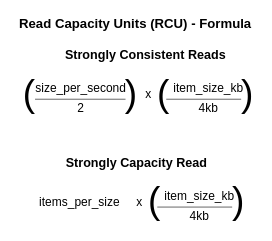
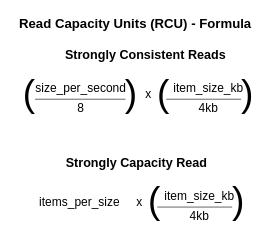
  <mxCell id="0" />
  <mxCell id="1" parent="0" />
  <mxCell id="2" value="Read Capacity Units (RCU) - Formula" style="text;html=1;align=center;verticalAlign=middle;resizable=0;points=[];autosize=1;strokeColor=none;fillColor=none;fontSize=22;fontStyle=1" parent="1" vertex="1"><mxGeometry x="20" y="20" width="410" height="40" as="geometry" /></mxCell>
  <mxCell id="3" value="items_per_size" style="text;html=1;align=center;verticalAlign=middle;resizable=0;points=[];autosize=1;strokeColor=none;fillColor=none;fontSize=20;" parent="1" vertex="1"><mxGeometry x="37" y="315" width="190" height="40" as="geometry" /></mxCell>
  <mxCell id="4" value="x" style="text;html=1;align=center;verticalAlign=middle;resizable=0;points=[];autosize=1;strokeColor=none;fillColor=none;fontSize=20;" parent="1" vertex="1"><mxGeometry x="217" y="315" width="30" height="40" as="geometry" /></mxCell>
  <mxCell id="5" value="item_size_kb" style="text;html=1;align=center;verticalAlign=middle;resizable=0;points=[];autosize=1;strokeColor=none;fillColor=none;fontSize=20;" parent="1" vertex="1"><mxGeometry x="262" y="305" width="140" height="40" as="geometry" /></mxCell>
  <mxCell id="6" value="4kb" style="text;html=1;align=center;verticalAlign=middle;resizable=0;points=[];autosize=1;strokeColor=none;fillColor=none;fontSize=20;" parent="1" vertex="1"><mxGeometry x="302" y="339" width="60" height="40" as="geometry" /></mxCell>
  <mxCell id="7" value="" style="endArrow=none;html=1;rounded=0;" parent="1" edge="1"><mxGeometry width="50" height="50" relative="1" as="geometry"><mxPoint x="262" y="345" as="sourcePoint" /><mxPoint x="387" y="345" as="targetPoint" /></mxGeometry></mxCell>
  <mxCell id="8" value="(" style="text;html=1;align=center;verticalAlign=middle;resizable=0;points=[];autosize=1;strokeColor=none;fillColor=none;fontSize=62;fontStyle=0" parent="1" vertex="1"><mxGeometry x="237" y="290" width="40" height="90" as="geometry" /></mxCell>
  <mxCell id="9" value=")" style="text;html=1;align=center;verticalAlign=middle;resizable=0;points=[];autosize=1;strokeColor=none;fillColor=none;fontSize=62;fontStyle=0" parent="1" vertex="1"><mxGeometry x="377" y="290" width="40" height="90" as="geometry" /></mxCell>
  <mxCell id="10" value="Strongly Capacity Read" style="text;html=1;align=center;verticalAlign=middle;resizable=0;points=[];autosize=1;strokeColor=none;fillColor=none;fontSize=21;fontStyle=1" vertex="1" parent="1"><mxGeometry x="87" y="250" width="280" height="40" as="geometry" /></mxCell>
  <mxCell id="11" value="x" style="text;html=1;align=center;verticalAlign=middle;resizable=0;points=[];autosize=1;strokeColor=none;fillColor=none;fontSize=20;" vertex="1" parent="1"><mxGeometry x="232" y="135" width="30" height="40" as="geometry" /></mxCell>
  <mxCell id="12" value="item_size_kb" style="text;html=1;align=center;verticalAlign=middle;resizable=0;points=[];autosize=1;strokeColor=none;fillColor=none;fontSize=20;" vertex="1" parent="1"><mxGeometry x="277" y="125" width="140" height="40" as="geometry" /></mxCell>
  <mxCell id="13" value="4kb" style="text;html=1;align=center;verticalAlign=middle;resizable=0;points=[];autosize=1;strokeColor=none;fillColor=none;fontSize=20;" vertex="1" parent="1"><mxGeometry x="317" y="159" width="60" height="40" as="geometry" /></mxCell>
  <mxCell id="14" value="" style="endArrow=none;html=1;rounded=0;" edge="1" parent="1"><mxGeometry width="50" height="50" relative="1" as="geometry"><mxPoint x="277" y="165" as="sourcePoint" /><mxPoint x="402" y="165" as="targetPoint" /></mxGeometry></mxCell>
  <mxCell id="15" value="(" style="text;html=1;align=center;verticalAlign=middle;resizable=0;points=[];autosize=1;strokeColor=none;fillColor=none;fontSize=62;fontStyle=0" vertex="1" parent="1"><mxGeometry x="252" y="110" width="40" height="90" as="geometry" /></mxCell>
  <mxCell id="16" value=")" style="text;html=1;align=center;verticalAlign=middle;resizable=0;points=[];autosize=1;strokeColor=none;fillColor=none;fontSize=62;fontStyle=0" vertex="1" parent="1"><mxGeometry x="392" y="110" width="40" height="90" as="geometry" /></mxCell>
  <mxCell id="17" value="Strongly Consistent Reads" style="text;html=1;align=center;verticalAlign=middle;resizable=0;points=[];autosize=1;strokeColor=none;fillColor=none;fontSize=21;fontStyle=1" vertex="1" parent="1"><mxGeometry x="87" y="70" width="310" height="40" as="geometry" /></mxCell>
  <mxCell id="18" value="size_per_second" style="text;html=1;align=center;verticalAlign=middle;resizable=0;points=[];autosize=1;strokeColor=none;fillColor=none;fontSize=20;" vertex="1" parent="1"><mxGeometry x="44" y="125" width="180" height="40" as="geometry" /></mxCell>
- <mxCell id="19" value="2" style="text;html=1;align=center;verticalAlign=middle;resizable=0;points=[];autosize=1;strokeColor=none;fillColor=none;fontSize=20;" vertex="1" parent="1"><mxGeometry x="119" y="159" width="30" height="40" as="geometry" /></mxCell>
+ <mxCell id="19" value="8" style="text;html=1;align=center;verticalAlign=middle;resizable=0;points=[];autosize=1;strokeColor=none;fillColor=none;fontSize=20;" vertex="1" parent="1"><mxGeometry x="119" y="159" width="30" height="40" as="geometry" /></mxCell>
  <mxCell id="20" value="" style="endArrow=none;html=1;rounded=0;entryX=0.275;entryY=0.611;entryDx=0;entryDy=0;entryPerimeter=0;" edge="1" parent="1"><mxGeometry width="50" height="50" relative="1" as="geometry"><mxPoint x="58" y="165" as="sourcePoint" /><mxPoint x="209" y="164.99" as="targetPoint" /></mxGeometry></mxCell>
  <mxCell id="21" value="(" style="text;html=1;align=center;verticalAlign=middle;resizable=0;points=[];autosize=1;strokeColor=none;fillColor=none;fontSize=62;fontStyle=0" vertex="1" parent="1"><mxGeometry x="28" y="110" width="40" height="90" as="geometry" /></mxCell>
  <mxCell id="22" value=")" style="text;html=1;align=center;verticalAlign=middle;resizable=0;points=[];autosize=1;strokeColor=none;fillColor=none;fontSize=62;fontStyle=0" vertex="1" parent="1"><mxGeometry x="198" y="110" width="40" height="90" as="geometry" /></mxCell>
